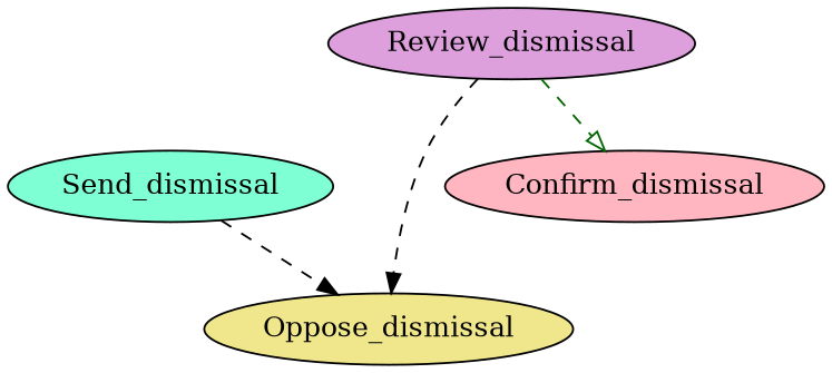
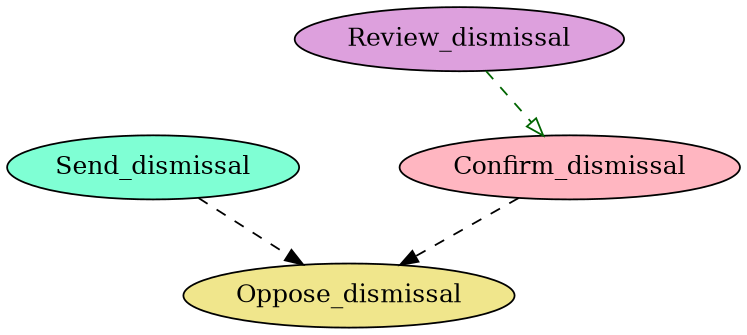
  digraph {
    node [style=filled]
    edge [arrowhead=normal color=black style=dashed]
    Send_dismissal [fillcolor=aquamarine]
    Oppose_dismissal [fillcolor=khaki]
    Review_dismissal [fillcolor=plum]
    Confirm_dismissal [fillcolor=lightpink]
    Send_dismissal -> Oppose_dismissal
-   Review_dismissal -> Oppose_dismissal
+   Confirm_dismissal -> Oppose_dismissal
    Review_dismissal -> Confirm_dismissal [arrowhead=onormal color=darkgreen]
  }
